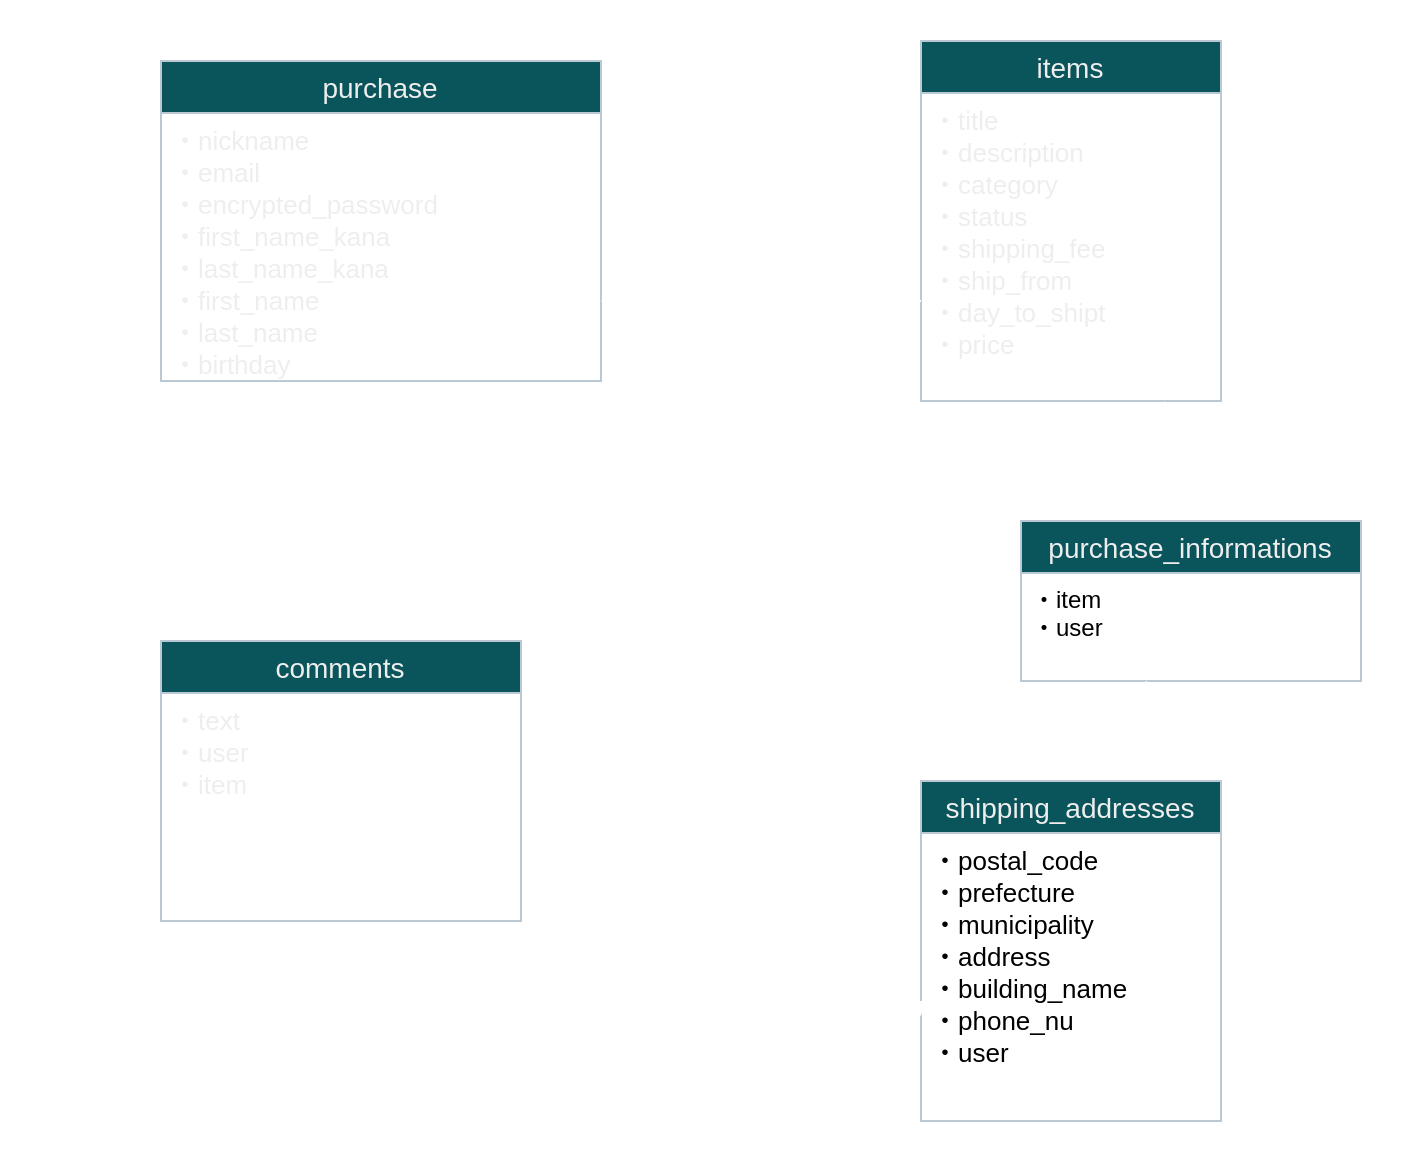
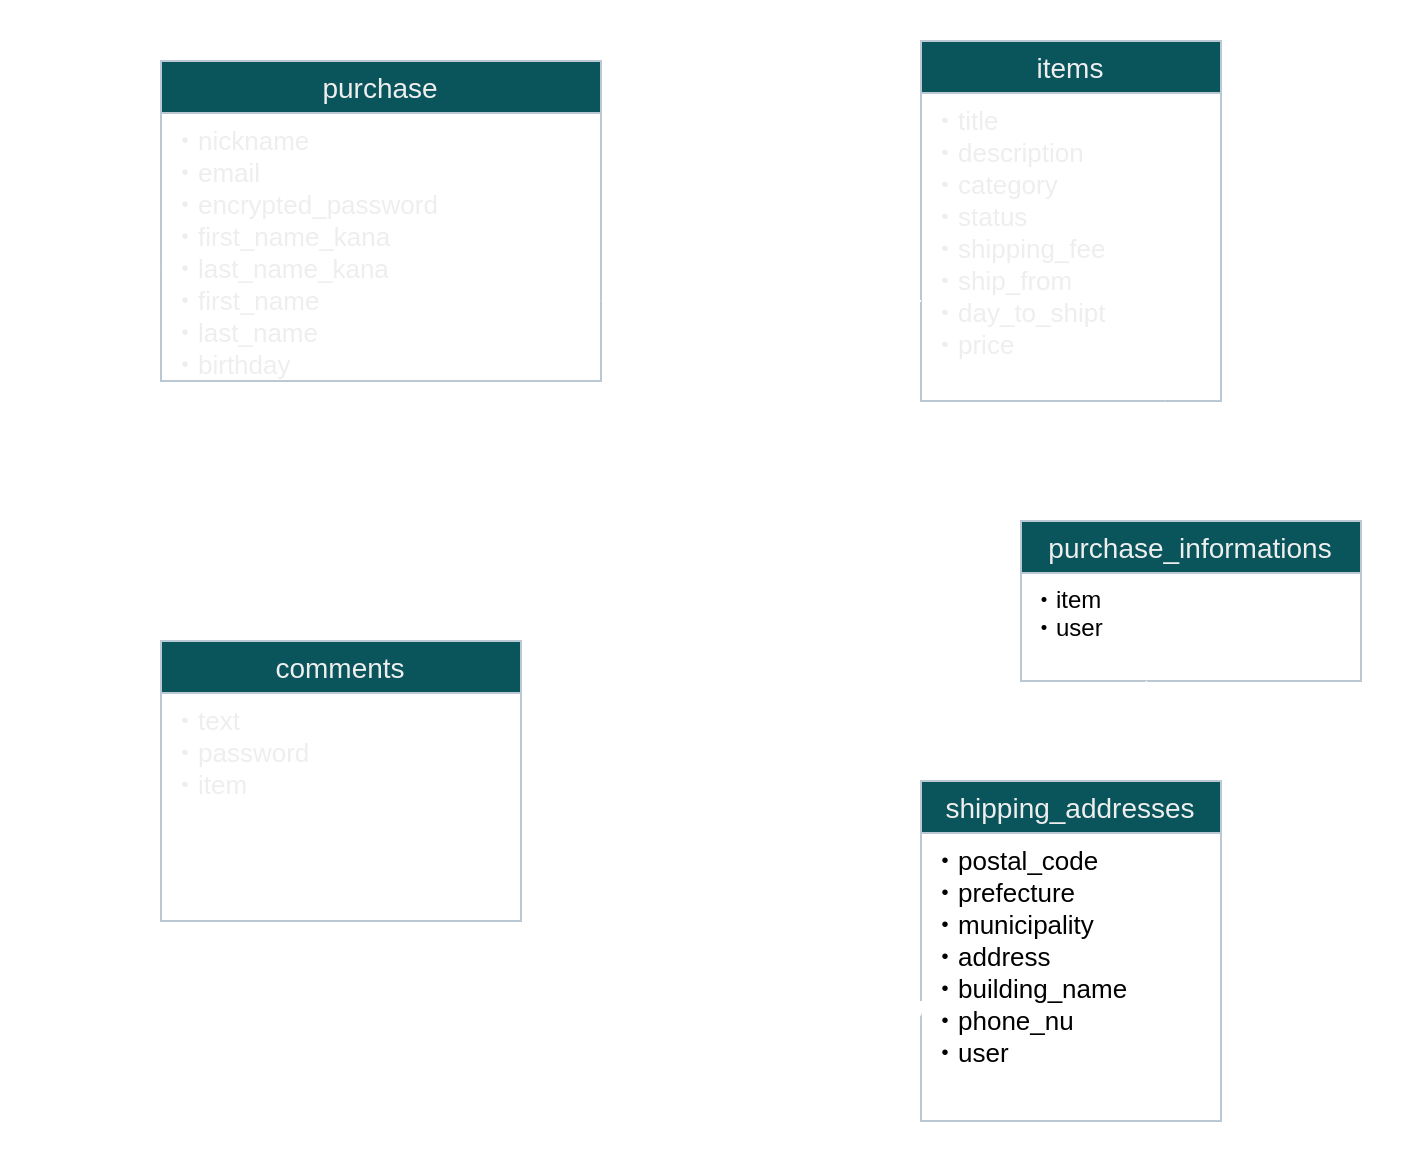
  <mxCell id="0" />
  <mxCell id="1" parent="0" />
  <mxCell id="2" value="purchase" style="swimlane;fontStyle=0;childLayout=stackLayout;horizontal=1;startSize=26;horizontalStack=0;resizeParent=1;resizeParentMax=0;resizeLast=0;collapsible=1;marginBottom=0;align=center;fontSize=14;fillColor=#09555B;strokeColor=#BAC8D3;fontColor=#EEEEEE;" vertex="1" parent="1"><mxGeometry x="80" y="30" width="220" height="160" as="geometry" /></mxCell>
  <mxCell id="3" value="・nickname&#10;・email&#10;・encrypted_password&#10;・first_name_kana&#10;・last_name_kana&#10;・first_name&#10;・last_name&#10;・birthday" style="text;strokeColor=none;fillColor=none;spacingLeft=4;spacingRight=4;overflow=hidden;rotatable=0;points=[[0,0.5],[1,0.5]];portConstraint=eastwest;fontSize=13;fontColor=#EEEEEE;" vertex="1" parent="2"><mxGeometry y="26" width="220" height="134" as="geometry" /></mxCell>
  <mxCell id="4" value="items" style="swimlane;fontStyle=0;childLayout=stackLayout;horizontal=1;startSize=26;horizontalStack=0;resizeParent=1;resizeParentMax=0;resizeLast=0;collapsible=1;marginBottom=0;align=center;fontSize=14;fillColor=#09555B;strokeColor=#BAC8D3;fontColor=#EEEEEE;" vertex="1" parent="1"><mxGeometry x="460" y="20" width="150" height="180" as="geometry" /></mxCell>
  <mxCell id="5" value="・title&#10;・description&#10;・category&#10;・status&#10;・shipping_fee&#10;・ship_from&#10;・day_to_shipt&#10;・price&#10;&#10;" style="text;strokeColor=none;fillColor=none;spacingLeft=4;spacingRight=4;overflow=hidden;rotatable=0;points=[[0,0.5],[1,0.5]];portConstraint=eastwest;fontSize=13;fontColor=#EEEEEE;" vertex="1" parent="4"><mxGeometry y="26" width="150" height="154" as="geometry" /></mxCell>
  <mxCell id="6" style="edgeStyle=orthogonalEdgeStyle;curved=0;rounded=1;sketch=0;orthogonalLoop=1;jettySize=auto;html=1;fontSize=17;strokeColor=#FFFFFF;" edge="1" parent="1"><mxGeometry relative="1" as="geometry"><mxPoint x="150" y="310" as="sourcePoint" /><mxPoint x="150" y="200" as="targetPoint" /><Array as="points"><mxPoint x="150" y="317" /></Array></mxGeometry></mxCell>
  <mxCell id="7" value="comments" style="swimlane;fontStyle=0;childLayout=stackLayout;horizontal=1;startSize=26;horizontalStack=0;resizeParent=1;resizeParentMax=0;resizeLast=0;collapsible=1;marginBottom=0;align=center;fontSize=14;rounded=0;sketch=0;fontColor=#EEEEEE;strokeColor=#BAC8D3;fillColor=#09555B;" vertex="1" parent="1"><mxGeometry x="80" y="320" width="180" height="140" as="geometry" /></mxCell>
- <mxCell id="8" value="・text&#10;・user&#10;・item" style="text;strokeColor=none;fillColor=none;spacingLeft=4;spacingRight=4;overflow=hidden;rotatable=0;points=[[0,0.5],[1,0.5]];portConstraint=eastwest;fontSize=13;fontColor=#EEEEEE;" vertex="1" parent="7"><mxGeometry y="26" width="180" height="114" as="geometry" /></mxCell>
+ <mxCell id="8" value="・text&#10;・password&#10;・item" style="text;strokeColor=none;fillColor=none;spacingLeft=4;spacingRight=4;overflow=hidden;rotatable=0;points=[[0,0.5],[1,0.5]];portConstraint=eastwest;fontSize=13;fontColor=#EEEEEE;" vertex="1" parent="7"><mxGeometry y="26" width="180" height="114" as="geometry" /></mxCell>
  <mxCell id="9" style="edgeStyle=orthogonalEdgeStyle;curved=0;rounded=1;sketch=0;orthogonalLoop=1;jettySize=auto;html=1;exitX=1;exitY=0.5;exitDx=0;exitDy=0;fontSize=17;strokeColor=none;" edge="1" parent="1" source="3"><mxGeometry relative="1" as="geometry"><mxPoint x="460" y="183" as="targetPoint" /></mxGeometry></mxCell>
  <mxCell id="10" style="edgeStyle=orthogonalEdgeStyle;curved=0;rounded=1;sketch=0;orthogonalLoop=1;jettySize=auto;html=1;exitX=1;exitY=0.5;exitDx=0;exitDy=0;fontSize=17;strokeColor=none;" edge="1" parent="1" source="3"><mxGeometry relative="1" as="geometry"><mxPoint x="458" y="123" as="targetPoint" /></mxGeometry></mxCell>
  <mxCell id="11" style="edgeStyle=orthogonalEdgeStyle;curved=0;rounded=1;sketch=0;orthogonalLoop=1;jettySize=auto;html=1;fontSize=17;strokeColor=#FFFFFF;entryX=0.682;entryY=-0.029;entryDx=0;entryDy=0;entryPerimeter=0;" edge="1" parent="1" target="7"><mxGeometry relative="1" as="geometry"><mxPoint x="203" y="210" as="sourcePoint" /><mxPoint x="220" y="310" as="targetPoint" /><Array as="points"><mxPoint x="203" y="192" /></Array></mxGeometry></mxCell>
  <mxCell id="12" style="edgeStyle=orthogonalEdgeStyle;curved=0;rounded=1;sketch=0;orthogonalLoop=1;jettySize=auto;html=1;fontSize=17;fillColor=#fff2cc;strokeColor=#FFFFFF;" edge="1" parent="1"><mxGeometry relative="1" as="geometry"><mxPoint x="460" y="150" as="sourcePoint" /><mxPoint x="300" y="150" as="targetPoint" /><Array as="points"><mxPoint x="460" y="150" /><mxPoint x="304" y="150" /></Array></mxGeometry></mxCell>
  <mxCell id="13" style="edgeStyle=orthogonalEdgeStyle;curved=0;rounded=1;sketch=0;orthogonalLoop=1;jettySize=auto;html=1;fontSize=17;strokeColor=#FFFFFF;" edge="1" parent="1"><mxGeometry relative="1" as="geometry"><mxPoint x="480" y="210" as="sourcePoint" /><mxPoint x="270" y="350" as="targetPoint" /><Array as="points"><mxPoint x="480" y="350" /></Array></mxGeometry></mxCell>
  <mxCell id="14" style="edgeStyle=orthogonalEdgeStyle;curved=0;rounded=1;sketch=0;orthogonalLoop=1;jettySize=auto;html=1;fontSize=17;strokeColor=#FFFFFF;entryX=-0.019;entryY=0.286;entryDx=0;entryDy=0;entryPerimeter=0;" edge="1" parent="1" target="5"><mxGeometry relative="1" as="geometry"><mxPoint x="450" y="90" as="targetPoint" /><mxPoint x="310" y="90" as="sourcePoint" /><Array as="points" /></mxGeometry></mxCell>
  <mxCell id="15" style="edgeStyle=orthogonalEdgeStyle;curved=0;rounded=1;sketch=0;orthogonalLoop=1;jettySize=auto;html=1;fontSize=12;strokeColor=#FFFFFF;" edge="1" parent="1"><mxGeometry relative="1" as="geometry"><mxPoint x="270" y="200" as="targetPoint" /><mxPoint x="500" y="300" as="sourcePoint" /><Array as="points"><mxPoint x="270" y="300" /></Array></mxGeometry></mxCell>
  <mxCell id="16" style="edgeStyle=orthogonalEdgeStyle;curved=0;rounded=1;sketch=0;orthogonalLoop=1;jettySize=auto;html=1;fontSize=12;strokeColor=#FFFFFF;exitX=0.431;exitY=-0.06;exitDx=0;exitDy=0;exitPerimeter=0;" edge="1" parent="1" source="17"><mxGeometry relative="1" as="geometry"><mxPoint x="582" y="200" as="targetPoint" /><mxPoint x="582" y="250" as="sourcePoint" /><Array as="points"><mxPoint x="582" y="255" /></Array></mxGeometry></mxCell>
  <mxCell id="17" value="purchase_informations" style="swimlane;fontStyle=0;childLayout=stackLayout;horizontal=1;startSize=26;horizontalStack=0;resizeParent=1;resizeParentMax=0;resizeLast=0;collapsible=1;marginBottom=0;align=center;fontSize=14;rounded=0;sketch=0;fontColor=#EEEEEE;strokeColor=#BAC8D3;fillColor=#09555B;" vertex="1" parent="1"><mxGeometry x="510" y="260" width="170" height="80" as="geometry" /></mxCell>
  <mxCell id="18" value="・item&#10;・user" style="text;strokeColor=none;fillColor=none;spacingLeft=4;spacingRight=4;overflow=hidden;rotatable=0;points=[[0,0.5],[1,0.5]];portConstraint=eastwest;fontSize=12;" vertex="1" parent="17"><mxGeometry y="26" width="170" height="54" as="geometry" /></mxCell>
  <mxCell id="19" style="edgeStyle=orthogonalEdgeStyle;curved=0;rounded=1;sketch=0;orthogonalLoop=1;jettySize=auto;html=1;exitX=0.75;exitY=0;exitDx=0;exitDy=0;entryX=0.369;entryY=0.998;entryDx=0;entryDy=0;entryPerimeter=0;fontSize=12;strokeColor=#FFFFFF;endArrow=diamond;" edge="1" parent="1" source="20" target="18"><mxGeometry relative="1" as="geometry" /></mxCell>
  <mxCell id="20" value="shipping_addresses" style="swimlane;fontStyle=0;childLayout=stackLayout;horizontal=1;startSize=26;horizontalStack=0;resizeParent=1;resizeParentMax=0;resizeLast=0;collapsible=1;marginBottom=0;align=center;fontSize=14;rounded=0;sketch=0;fontColor=#EEEEEE;strokeColor=#BAC8D3;fillColor=#09555B;direction=east;" vertex="1" parent="1"><mxGeometry x="460" y="390" width="150" height="170" as="geometry" /></mxCell>
  <mxCell id="21" value="・postal_code&#10;・prefecture&#10;・municipality&#10;・address&#10;・building_name&#10;・phone_nu&#10;・user&#10;" style="text;strokeColor=none;fillColor=none;spacingLeft=4;spacingRight=4;overflow=hidden;rotatable=0;points=[[0,0.5],[1,0.5]];portConstraint=eastwest;fontSize=13;" vertex="1" parent="20"><mxGeometry y="26" width="150" height="144" as="geometry" /></mxCell>
  <mxCell id="22" style="edgeStyle=orthogonalEdgeStyle;curved=0;rounded=1;sketch=0;orthogonalLoop=1;jettySize=auto;html=1;entryX=-0.001;entryY=0.573;entryDx=0;entryDy=0;entryPerimeter=0;fontSize=12;strokeColor=#FFFFFF;" edge="1" parent="1" target="3"><mxGeometry relative="1" as="geometry"><mxPoint x="460" y="500" as="sourcePoint" /><Array as="points"><mxPoint x="460" y="510" /><mxPoint x="20" y="510" /><mxPoint x="20" y="133" /></Array></mxGeometry></mxCell>
